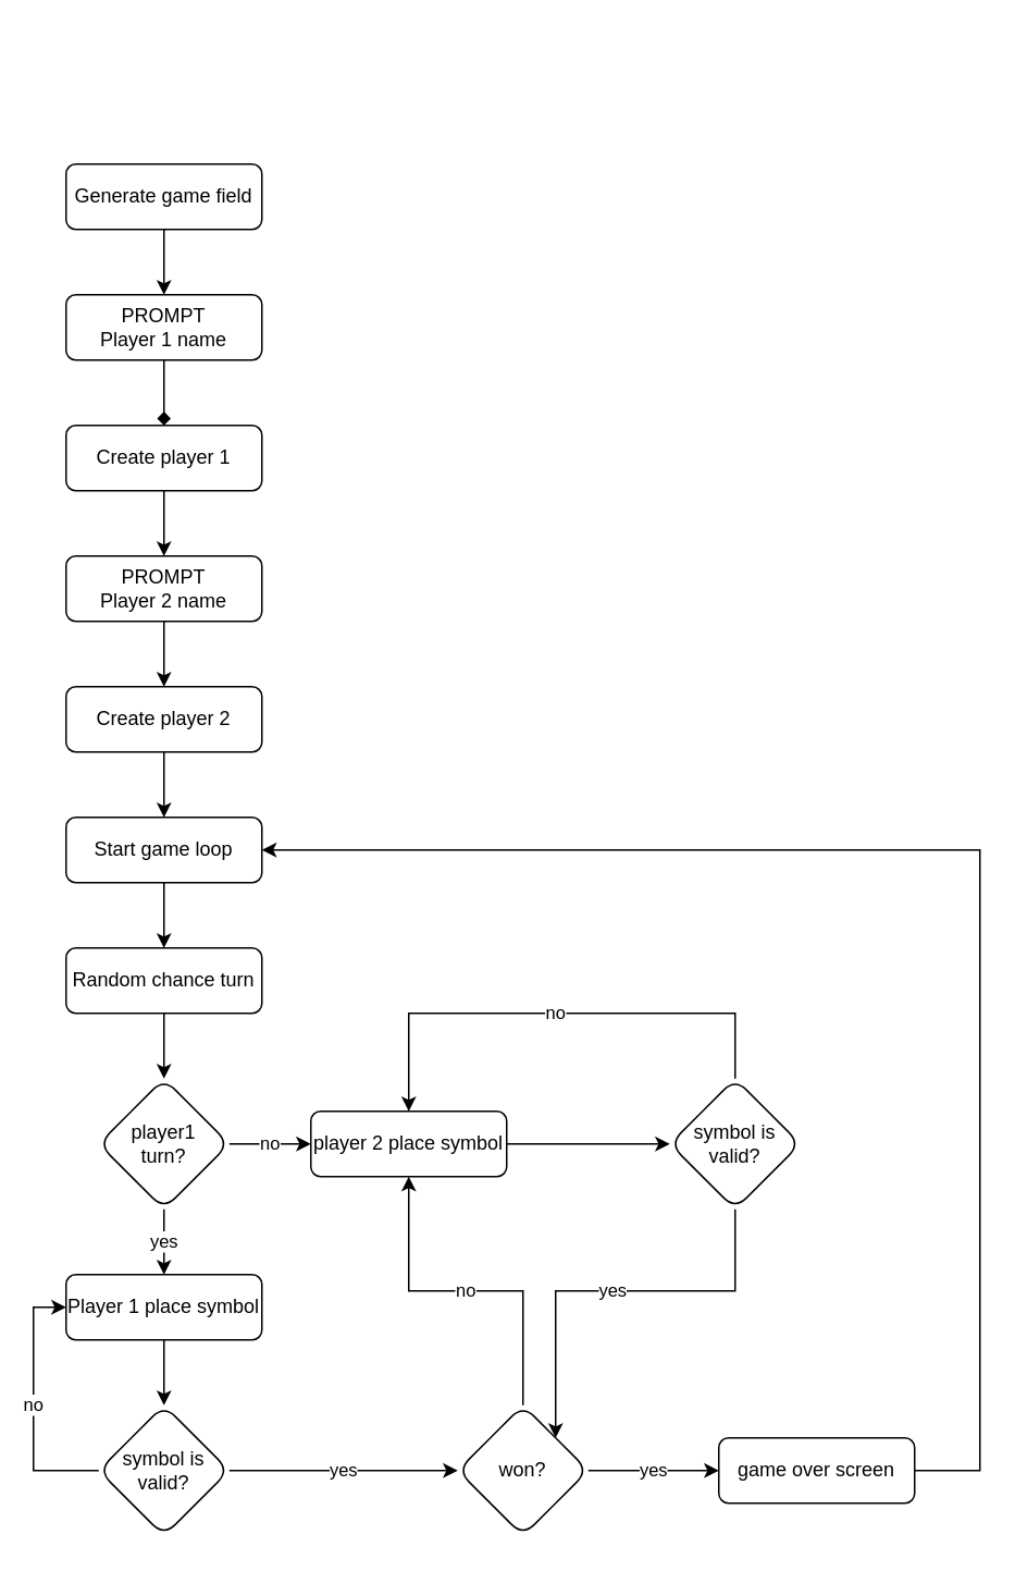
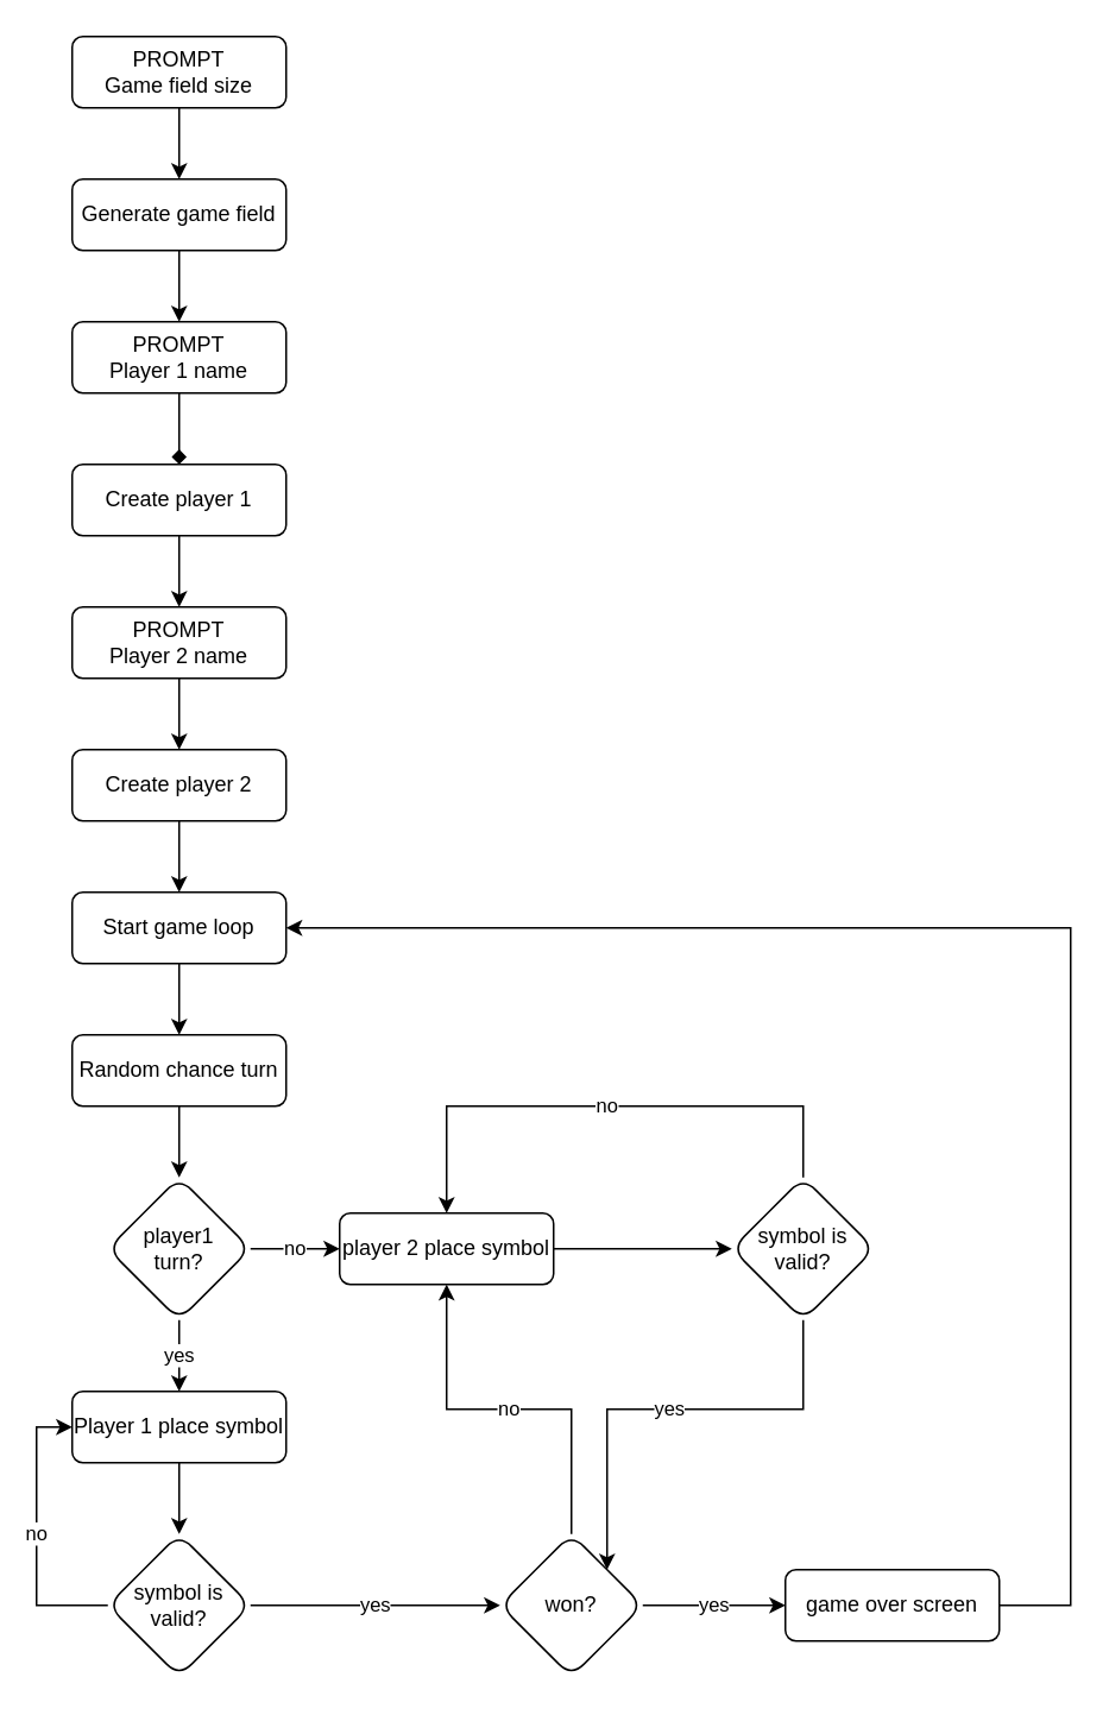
  <mxCell id="0" />
  <mxCell id="1" parent="0" />
+ <mxCell id="2" style="edgeStyle=orthogonalEdgeStyle;rounded=0;orthogonalLoop=1;jettySize=auto;html=1;entryX=0.5;entryY=0;entryDx=0;entryDy=0;" edge="1" parent="1" source="3" target="5"><mxGeometry relative="1" as="geometry" /></mxCell>
+ <mxCell id="3" value="PROMPT&lt;br&gt;Game field size" style="rounded=1;whiteSpace=wrap;html=1;" vertex="1" parent="1"><mxGeometry x="40" y="20" width="120" height="40" as="geometry" /></mxCell>
  <mxCell id="4" style="edgeStyle=orthogonalEdgeStyle;rounded=0;orthogonalLoop=1;jettySize=auto;html=1;entryX=0.5;entryY=0;entryDx=0;entryDy=0;" edge="1" parent="1" source="5" target="7"><mxGeometry relative="1" as="geometry" /></mxCell>
  <mxCell id="5" value="Generate game field" style="rounded=1;whiteSpace=wrap;html=1;" vertex="1" parent="1"><mxGeometry x="40" y="100" width="120" height="40" as="geometry" /></mxCell>
  <mxCell id="6" style="edgeStyle=orthogonalEdgeStyle;rounded=0;orthogonalLoop=1;jettySize=auto;html=1;entryX=0.5;entryY=0;entryDx=0;entryDy=0;endArrow=diamond;" edge="1" parent="1" source="7" target="9"><mxGeometry relative="1" as="geometry" /></mxCell>
  <mxCell id="7" value="PROMPT&lt;br&gt;Player 1 name" style="rounded=1;whiteSpace=wrap;html=1;" vertex="1" parent="1"><mxGeometry x="40" y="180" width="120" height="40" as="geometry" /></mxCell>
  <mxCell id="8" style="edgeStyle=orthogonalEdgeStyle;rounded=0;orthogonalLoop=1;jettySize=auto;html=1;entryX=0.5;entryY=0;entryDx=0;entryDy=0;" edge="1" parent="1" source="9" target="11"><mxGeometry relative="1" as="geometry" /></mxCell>
  <mxCell id="9" value="Create player 1" style="rounded=1;whiteSpace=wrap;html=1;" vertex="1" parent="1"><mxGeometry x="40" y="260" width="120" height="40" as="geometry" /></mxCell>
  <mxCell id="10" style="edgeStyle=orthogonalEdgeStyle;rounded=0;orthogonalLoop=1;jettySize=auto;html=1;entryX=0.5;entryY=0;entryDx=0;entryDy=0;" edge="1" parent="1" source="11" target="13"><mxGeometry relative="1" as="geometry" /></mxCell>
  <mxCell id="11" value="PROMPT&lt;br&gt;Player 2 name" style="rounded=1;whiteSpace=wrap;html=1;" vertex="1" parent="1"><mxGeometry x="40" y="340" width="120" height="40" as="geometry" /></mxCell>
  <mxCell id="12" value="" style="edgeStyle=orthogonalEdgeStyle;rounded=0;orthogonalLoop=1;jettySize=auto;html=1;" edge="1" parent="1" source="13" target="15"><mxGeometry relative="1" as="geometry" /></mxCell>
  <mxCell id="13" value="Create player 2" style="rounded=1;whiteSpace=wrap;html=1;" vertex="1" parent="1"><mxGeometry x="40" y="420" width="120" height="40" as="geometry" /></mxCell>
  <mxCell id="14" value="" style="edgeStyle=orthogonalEdgeStyle;rounded=0;orthogonalLoop=1;jettySize=auto;html=1;" edge="1" parent="1" source="15" target="17"><mxGeometry relative="1" as="geometry" /></mxCell>
  <mxCell id="15" value="Start game loop" style="rounded=1;whiteSpace=wrap;html=1;" vertex="1" parent="1"><mxGeometry x="40" y="500" width="120" height="40" as="geometry" /></mxCell>
  <mxCell id="16" value="" style="edgeStyle=orthogonalEdgeStyle;rounded=0;orthogonalLoop=1;jettySize=auto;html=1;" edge="1" parent="1" source="17" target="20"><mxGeometry relative="1" as="geometry" /></mxCell>
  <mxCell id="17" value="Random chance turn" style="rounded=1;whiteSpace=wrap;html=1;" vertex="1" parent="1"><mxGeometry x="40" y="580" width="120" height="40" as="geometry" /></mxCell>
  <mxCell id="18" value="yes" style="edgeStyle=orthogonalEdgeStyle;rounded=0;orthogonalLoop=1;jettySize=auto;html=1;" edge="1" parent="1" source="20" target="22"><mxGeometry relative="1" as="geometry" /></mxCell>
  <mxCell id="19" value="no" style="edgeStyle=orthogonalEdgeStyle;rounded=0;orthogonalLoop=1;jettySize=auto;html=1;" edge="1" parent="1" source="20" target="24"><mxGeometry relative="1" as="geometry" /></mxCell>
  <mxCell id="20" value="player1&lt;br&gt;turn?" style="rhombus;whiteSpace=wrap;html=1;rounded=1;" vertex="1" parent="1"><mxGeometry x="60" y="660" width="80" height="80" as="geometry" /></mxCell>
  <mxCell id="21" value="" style="edgeStyle=orthogonalEdgeStyle;rounded=0;orthogonalLoop=1;jettySize=auto;html=1;" edge="1" parent="1" source="22" target="27"><mxGeometry relative="1" as="geometry" /></mxCell>
  <mxCell id="22" value="Player 1 place symbol" style="whiteSpace=wrap;html=1;rounded=1;" vertex="1" parent="1"><mxGeometry x="40" y="780" width="120" height="40" as="geometry" /></mxCell>
  <mxCell id="23" value="" style="edgeStyle=orthogonalEdgeStyle;rounded=0;orthogonalLoop=1;jettySize=auto;html=1;" edge="1" parent="1" source="24" target="30"><mxGeometry relative="1" as="geometry" /></mxCell>
  <mxCell id="24" value="player 2 place symbol" style="whiteSpace=wrap;html=1;rounded=1;" vertex="1" parent="1"><mxGeometry x="190" y="680" width="120" height="40" as="geometry" /></mxCell>
  <mxCell id="25" value="no" style="edgeStyle=orthogonalEdgeStyle;rounded=0;orthogonalLoop=1;jettySize=auto;html=1;entryX=0;entryY=0.5;entryDx=0;entryDy=0;" edge="1" parent="1" source="27" target="22"><mxGeometry relative="1" as="geometry"><Array as="points"><mxPoint x="20" y="900" /><mxPoint x="20" y="800" /></Array></mxGeometry></mxCell>
  <mxCell id="26" value="yes" style="edgeStyle=orthogonalEdgeStyle;rounded=0;orthogonalLoop=1;jettySize=auto;html=1;" edge="1" parent="1" source="27" target="33"><mxGeometry relative="1" as="geometry" /></mxCell>
  <mxCell id="27" value="symbol is&lt;br&gt;valid?" style="rhombus;whiteSpace=wrap;html=1;rounded=1;" vertex="1" parent="1"><mxGeometry x="60" y="860" width="80" height="80" as="geometry" /></mxCell>
  <mxCell id="28" value="no" style="edgeStyle=orthogonalEdgeStyle;rounded=0;orthogonalLoop=1;jettySize=auto;html=1;entryX=0.5;entryY=0;entryDx=0;entryDy=0;" edge="1" parent="1" source="30" target="24"><mxGeometry relative="1" as="geometry"><Array as="points"><mxPoint x="450" y="620" /><mxPoint x="250" y="620" /></Array></mxGeometry></mxCell>
  <mxCell id="29" value="yes" style="edgeStyle=orthogonalEdgeStyle;rounded=0;orthogonalLoop=1;jettySize=auto;html=1;entryX=1;entryY=0;entryDx=0;entryDy=0;" edge="1" parent="1" source="30" target="33"><mxGeometry relative="1" as="geometry"><Array as="points"><mxPoint x="450" y="790" /><mxPoint x="340" y="790" /></Array></mxGeometry></mxCell>
  <mxCell id="30" value="symbol is&lt;br&gt;valid?" style="rhombus;whiteSpace=wrap;html=1;rounded=1;" vertex="1" parent="1"><mxGeometry x="410" y="660" width="80" height="80" as="geometry" /></mxCell>
  <mxCell id="31" value="no" style="edgeStyle=orthogonalEdgeStyle;rounded=0;orthogonalLoop=1;jettySize=auto;html=1;entryX=0.5;entryY=1;entryDx=0;entryDy=0;" edge="1" parent="1" source="33" target="24"><mxGeometry relative="1" as="geometry"><Array as="points"><mxPoint x="320" y="790" /><mxPoint x="250" y="790" /></Array></mxGeometry></mxCell>
  <mxCell id="32" value="yes" style="edgeStyle=orthogonalEdgeStyle;rounded=0;orthogonalLoop=1;jettySize=auto;html=1;" edge="1" parent="1" source="33" target="35"><mxGeometry relative="1" as="geometry" /></mxCell>
  <mxCell id="33" value="won?" style="rhombus;whiteSpace=wrap;html=1;rounded=1;" vertex="1" parent="1"><mxGeometry x="280" y="860" width="80" height="80" as="geometry" /></mxCell>
  <mxCell id="34" style="edgeStyle=orthogonalEdgeStyle;rounded=0;orthogonalLoop=1;jettySize=auto;html=1;entryX=1;entryY=0.5;entryDx=0;entryDy=0;" edge="1" parent="1" source="35" target="15"><mxGeometry relative="1" as="geometry"><mxPoint x="570" y="530" as="targetPoint" /><Array as="points"><mxPoint x="600" y="900" /><mxPoint x="600" y="520" /></Array></mxGeometry></mxCell>
  <mxCell id="35" value="game over screen" style="whiteSpace=wrap;html=1;rounded=1;" vertex="1" parent="1"><mxGeometry x="440" y="880" width="120" height="40" as="geometry" /></mxCell>
